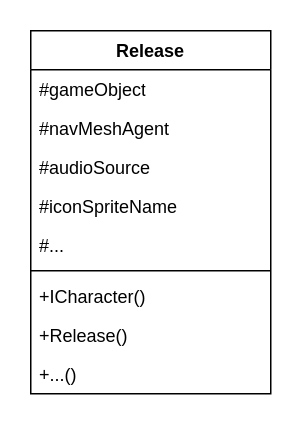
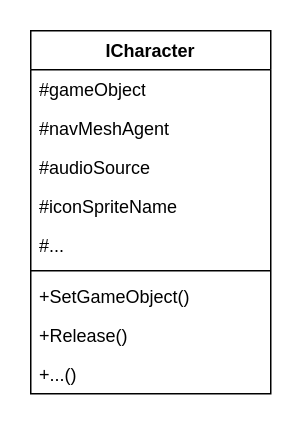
  <mxCell id="0" />
  <mxCell id="1" parent="0" />
- <mxCell id="2" value="Release" style="swimlane;fontStyle=1;align=center;verticalAlign=top;childLayout=stackLayout;horizontal=1;startSize=26;horizontalStack=0;resizeParent=1;resizeParentMax=0;resizeLast=0;collapsible=1;marginBottom=0;whiteSpace=wrap;html=1;" vertex="1" parent="1"><mxGeometry x="20" y="20" width="160" height="242" as="geometry" /></mxCell>
+ <mxCell id="2" value="ICharacter" style="swimlane;fontStyle=1;align=center;verticalAlign=top;childLayout=stackLayout;horizontal=1;startSize=26;horizontalStack=0;resizeParent=1;resizeParentMax=0;resizeLast=0;collapsible=1;marginBottom=0;whiteSpace=wrap;html=1;" vertex="1" parent="1"><mxGeometry x="20" y="20" width="160" height="242" as="geometry" /></mxCell>
  <mxCell id="3" value="#gameObject" style="text;strokeColor=none;fillColor=none;align=left;verticalAlign=top;spacingLeft=4;spacingRight=4;overflow=hidden;rotatable=0;points=[[0,0.5],[1,0.5]];portConstraint=eastwest;whiteSpace=wrap;html=1;" vertex="1" parent="2"><mxGeometry y="26" width="160" height="26" as="geometry" /></mxCell>
  <mxCell id="4" value="#navMeshAgent" style="text;strokeColor=none;fillColor=none;align=left;verticalAlign=top;spacingLeft=4;spacingRight=4;overflow=hidden;rotatable=0;points=[[0,0.5],[1,0.5]];portConstraint=eastwest;whiteSpace=wrap;html=1;" vertex="1" parent="2"><mxGeometry y="52" width="160" height="26" as="geometry" /></mxCell>
  <mxCell id="5" value="#audioSource" style="text;strokeColor=none;fillColor=none;align=left;verticalAlign=top;spacingLeft=4;spacingRight=4;overflow=hidden;rotatable=0;points=[[0,0.5],[1,0.5]];portConstraint=eastwest;whiteSpace=wrap;html=1;" vertex="1" parent="2"><mxGeometry y="78" width="160" height="26" as="geometry" /></mxCell>
  <mxCell id="6" value="#iconSpriteName" style="text;strokeColor=none;fillColor=none;align=left;verticalAlign=top;spacingLeft=4;spacingRight=4;overflow=hidden;rotatable=0;points=[[0,0.5],[1,0.5]];portConstraint=eastwest;whiteSpace=wrap;html=1;" vertex="1" parent="2"><mxGeometry y="104" width="160" height="26" as="geometry" /></mxCell>
  <mxCell id="7" value="#..." style="text;strokeColor=none;fillColor=none;align=left;verticalAlign=top;spacingLeft=4;spacingRight=4;overflow=hidden;rotatable=0;points=[[0,0.5],[1,0.5]];portConstraint=eastwest;whiteSpace=wrap;html=1;" vertex="1" parent="2"><mxGeometry y="130" width="160" height="26" as="geometry" /></mxCell>
  <mxCell id="8" value="" style="line;strokeWidth=1;fillColor=none;align=left;verticalAlign=middle;spacingTop=-1;spacingLeft=3;spacingRight=3;rotatable=0;labelPosition=right;points=[];portConstraint=eastwest;strokeColor=inherit;" vertex="1" parent="2"><mxGeometry y="156" width="160" height="8" as="geometry" /></mxCell>
- <mxCell id="9" value="+ICharacter()" style="text;strokeColor=none;fillColor=none;align=left;verticalAlign=top;spacingLeft=4;spacingRight=4;overflow=hidden;rotatable=0;points=[[0,0.5],[1,0.5]];portConstraint=eastwest;whiteSpace=wrap;html=1;" vertex="1" parent="2"><mxGeometry y="164" width="160" height="26" as="geometry" /></mxCell>
+ <mxCell id="9" value="+SetGameObject()" style="text;strokeColor=none;fillColor=none;align=left;verticalAlign=top;spacingLeft=4;spacingRight=4;overflow=hidden;rotatable=0;points=[[0,0.5],[1,0.5]];portConstraint=eastwest;whiteSpace=wrap;html=1;" vertex="1" parent="2"><mxGeometry y="164" width="160" height="26" as="geometry" /></mxCell>
  <mxCell id="10" value="+Release()" style="text;strokeColor=none;fillColor=none;align=left;verticalAlign=top;spacingLeft=4;spacingRight=4;overflow=hidden;rotatable=0;points=[[0,0.5],[1,0.5]];portConstraint=eastwest;whiteSpace=wrap;html=1;" vertex="1" parent="2"><mxGeometry y="190" width="160" height="26" as="geometry" /></mxCell>
  <mxCell id="11" value="+...()" style="text;strokeColor=none;fillColor=none;align=left;verticalAlign=top;spacingLeft=4;spacingRight=4;overflow=hidden;rotatable=0;points=[[0,0.5],[1,0.5]];portConstraint=eastwest;whiteSpace=wrap;html=1;" vertex="1" parent="2"><mxGeometry y="216" width="160" height="26" as="geometry" /></mxCell>
